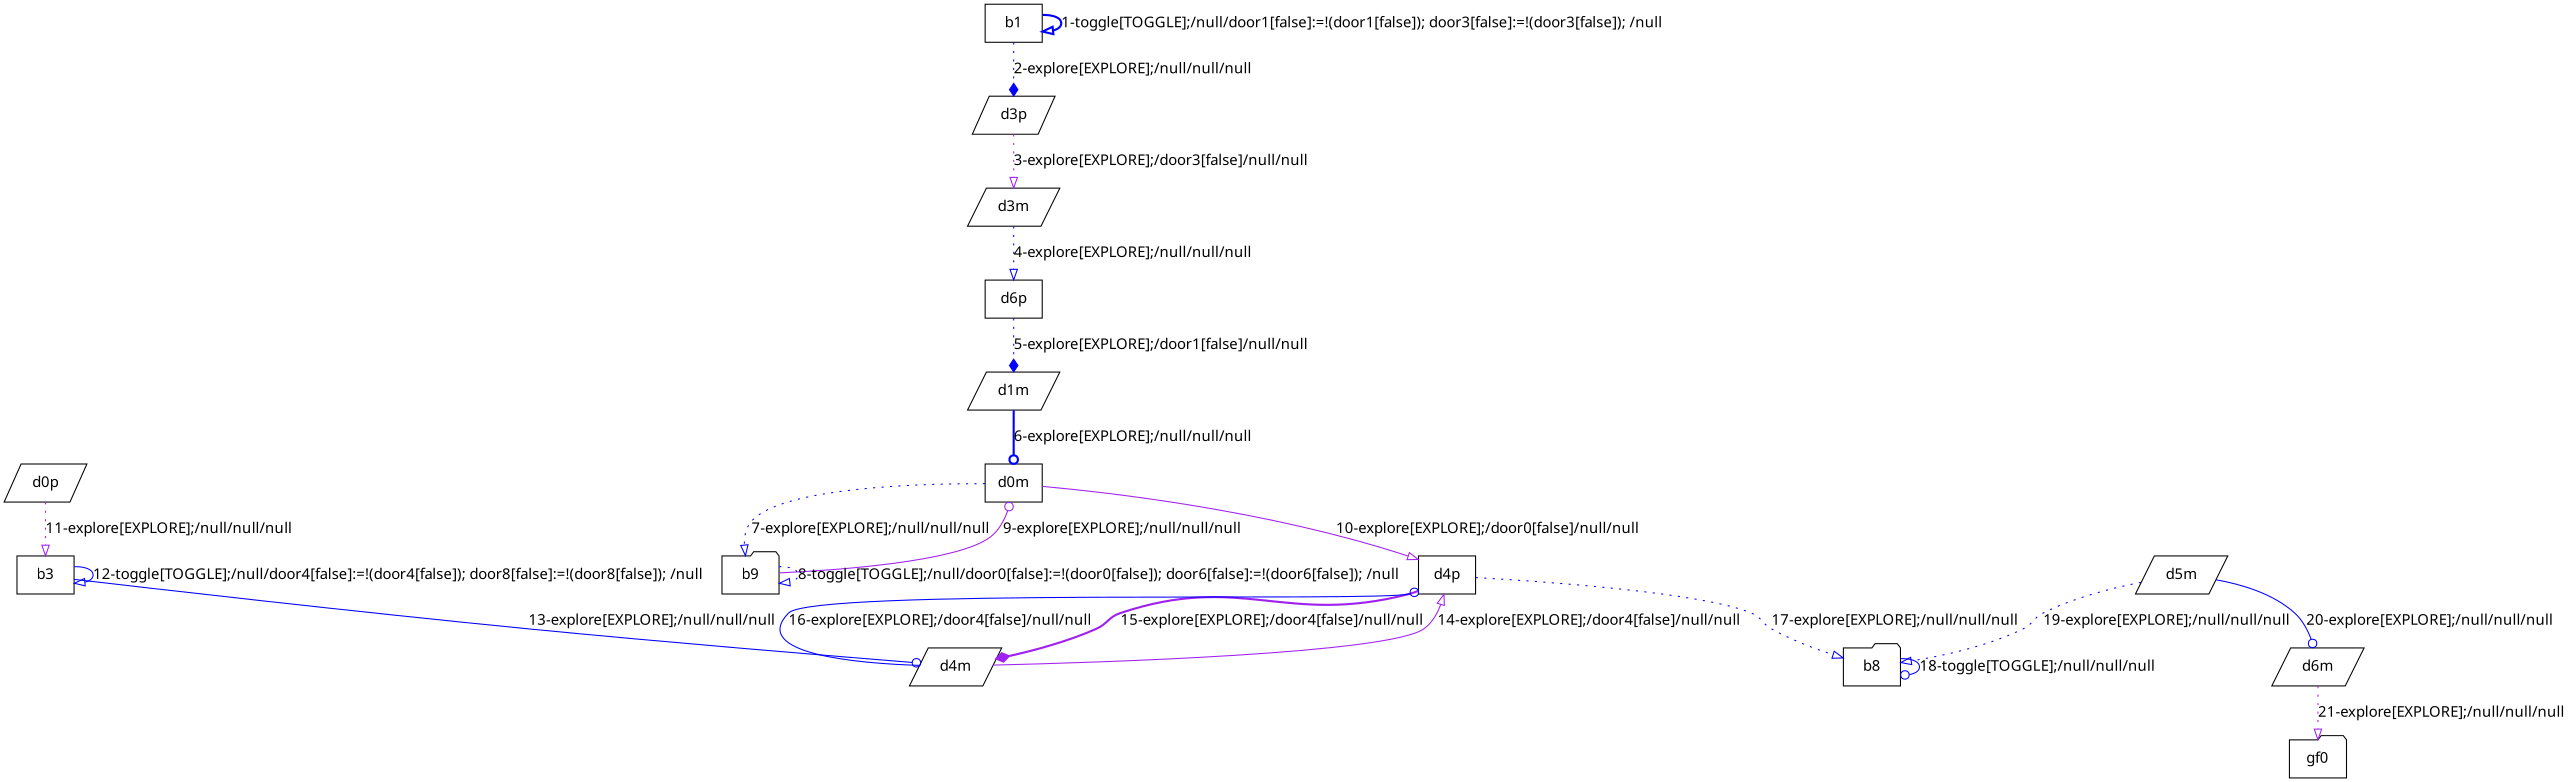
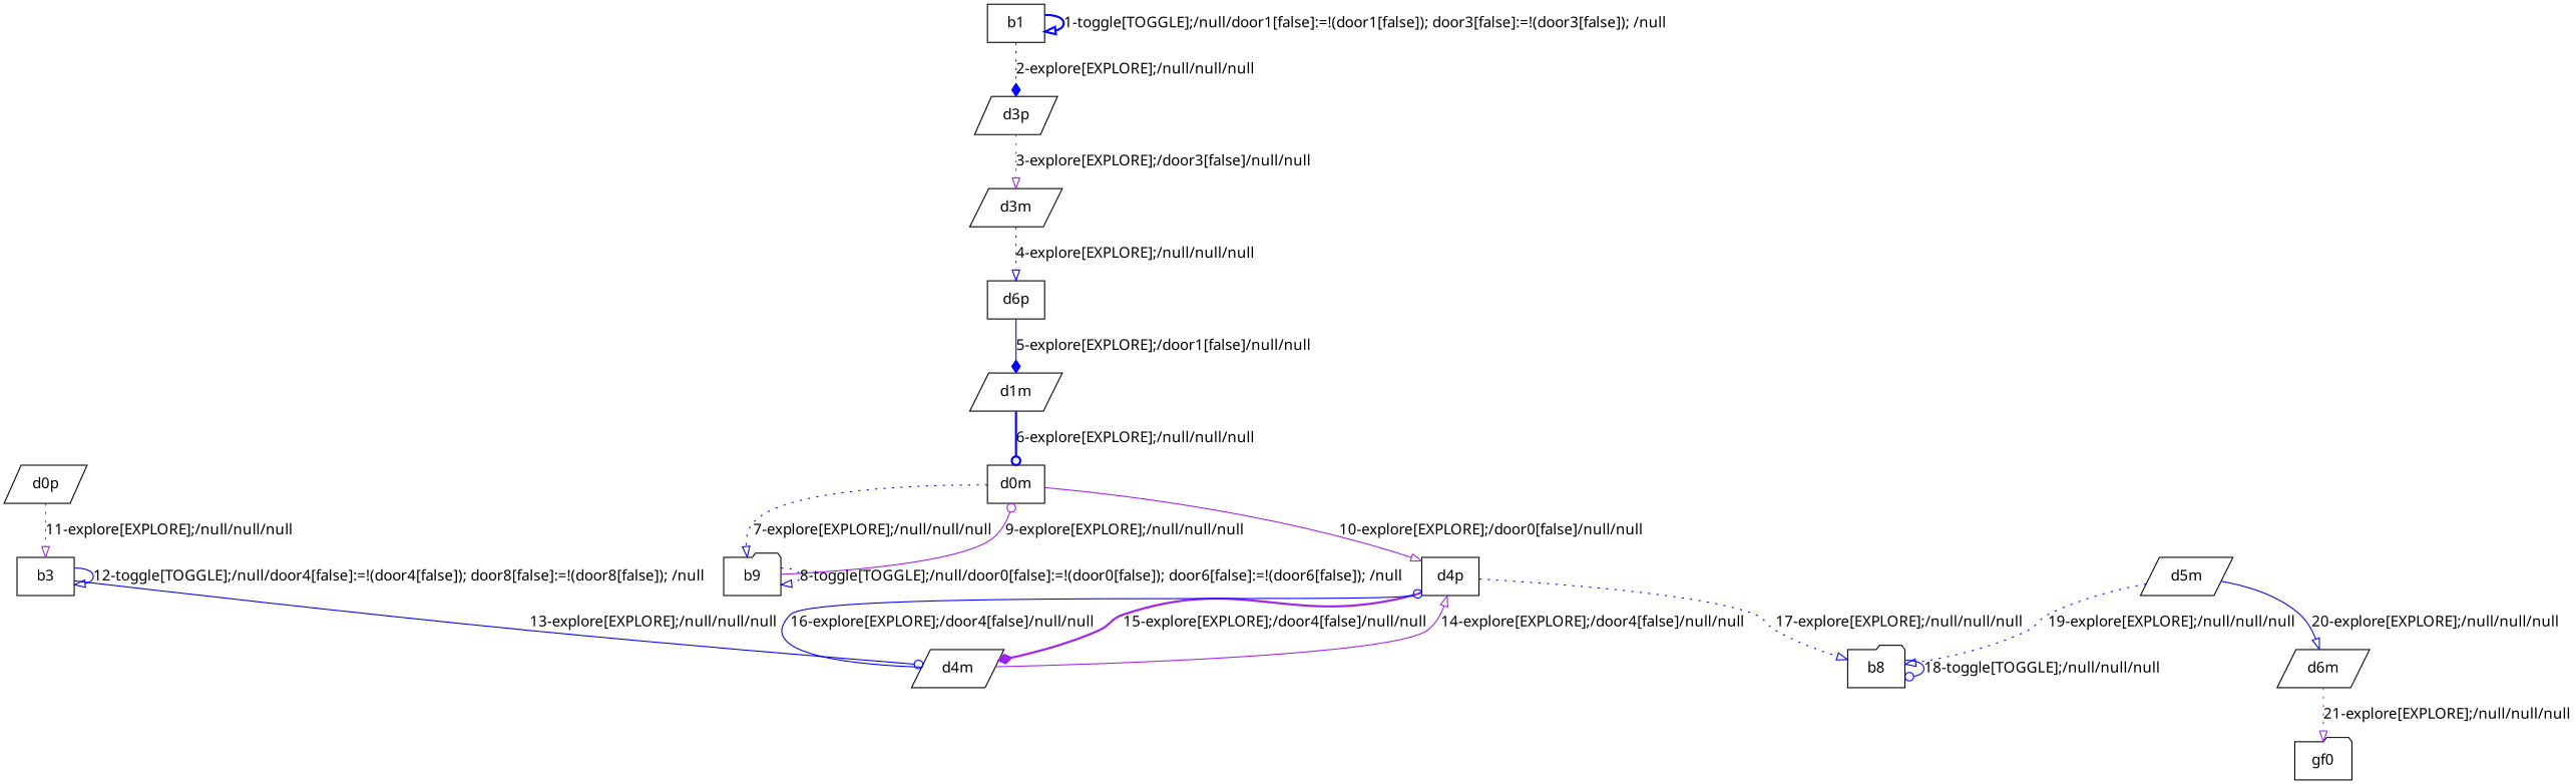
  digraph {
    fontname="Noto Sans"
    node [fontname="Noto Sans" shape=parallelogram]
    edge [arrowhead=onormal color=blue fontname="Noto Sans" style=dotted]
    n1 [label=b1 shape=box]
    d3p
    d3m
    n4 [label=d6p shape=box]
    d1m
    d0m [shape=box]
    b9 [shape=folder]
    d4p [shape=box]
    b3 [shape=box]
    d0p
    d4m
    b8 [shape=folder]
    d5m
    d6m
    gf0 [shape=folder]
    n1 -> n1 [label="1-toggle[TOGGLE];/null/door1[false]:=!(door1[false]); door3[false]:=!(door3[false]); /null" style=bold]
    n1 -> d3p [arrowhead=diamond label="2-explore[EXPLORE];/null/null/null"]
    d3p -> d3m [color=purple label="3-explore[EXPLORE];/door3[false]/null/null"]
    d3m -> n4 [label="4-explore[EXPLORE];/null/null/null"]
-   n4 -> d1m [arrowhead=diamond label="5-explore[EXPLORE];/door1[false]/null/null"]
+   n4 -> d1m [arrowhead=diamond label="5-explore[EXPLORE];/door1[false]/null/null" style=solid]
    d1m -> d0m [arrowhead=odot label="6-explore[EXPLORE];/null/null/null" style=bold]
    d0m -> b9 [label="7-explore[EXPLORE];/null/null/null"]
    d0m -> d4p [color=purple label="10-explore[EXPLORE];/door0[false]/null/null" style=solid]
    b9 -> d0m [arrowhead=odot color=purple label="9-explore[EXPLORE];/null/null/null" style=solid]
    b9 -> b9 [label="8-toggle[TOGGLE];/null/door0[false]:=!(door0[false]); door6[false]:=!(door6[false]); /null"]
    d4p -> d4m [arrowhead=diamond color=purple label="15-explore[EXPLORE];/door4[false]/null/null" style=bold]
    d4p -> b8 [label="17-explore[EXPLORE];/null/null/null"]
    b3 -> b3 [label="12-toggle[TOGGLE];/null/door4[false]:=!(door4[false]); door8[false]:=!(door8[false]); /null" style=solid]
    b3 -> d4m [arrowhead=odot label="13-explore[EXPLORE];/null/null/null" style=solid]
    d0p -> b3 [color=purple label="11-explore[EXPLORE];/null/null/null"]
    d4m -> d4p [color=purple label="14-explore[EXPLORE];/door4[false]/null/null" style=solid]
    d4m -> d4p [arrowhead=odot label="16-explore[EXPLORE];/door4[false]/null/null" style=solid]
    b8 -> b8 [arrowhead=odot label="18-toggle[TOGGLE];/null/null/null" style=solid]
    d5m -> b8 [label="19-explore[EXPLORE];/null/null/null"]
-   d5m -> d6m [arrowhead=odot label="20-explore[EXPLORE];/null/null/null" style=solid]
+   d5m -> d6m [label="20-explore[EXPLORE];/null/null/null" style=solid]
    d6m -> gf0 [color=purple label="21-explore[EXPLORE];/null/null/null"]
  }
